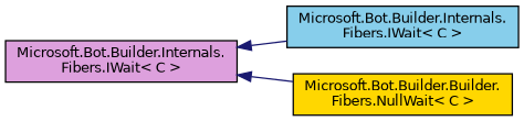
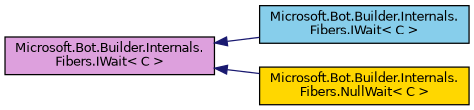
  digraph {
    rankdir=LR
    node [color=black fontname=Helvetica fontsize=10 shape=record style=filled]
    edge [color=midnightblue dir=back fontname=Helvetica fontsize=10 labelfontname=Helvetica labelfontsize=10 style=solid]
    n1 [fillcolor=plum height=0.2 label="Microsoft.Bot.Builder.Internals.\lFibers.IWait\< C \>" width=0.4]
    n2 [fillcolor=skyblue height=0.2 label="Microsoft.Bot.Builder.Internals.\lFibers.IWait\< C \>" width=0.4]
-   n3 [fillcolor=gold height=0.2 label="Microsoft.Bot.Builder.Builder.\lFibers.NullWait\< C \>" width=0.4]
+   n3 [fillcolor=gold height=0.2 label="Microsoft.Bot.Builder.Internals.\lFibers.NullWait\< C \>" width=0.4]
    n1 -> n2
    n1 -> n3
  }
